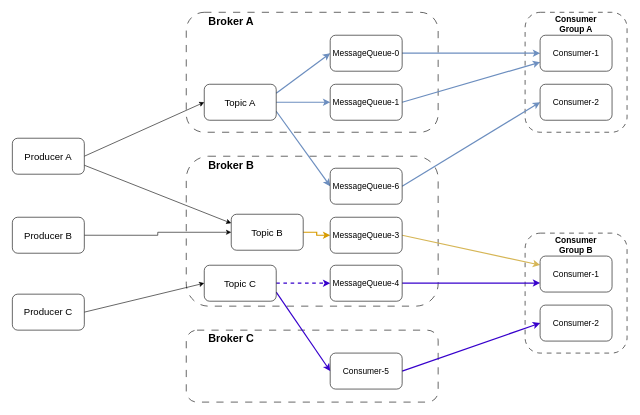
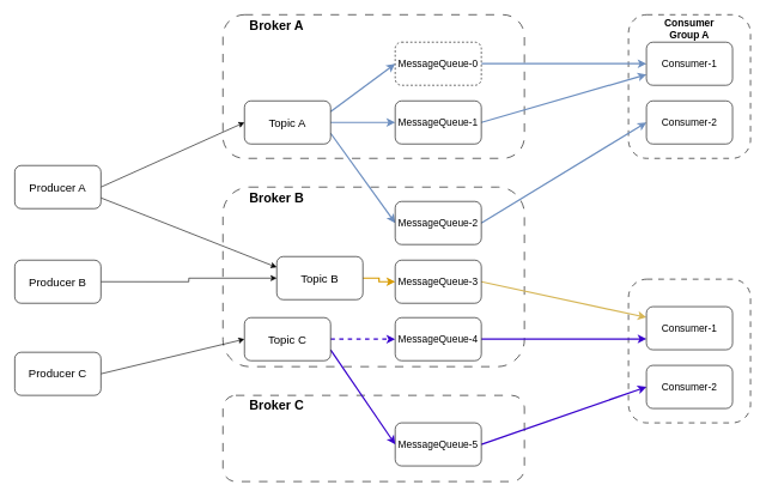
  <mxCell id="0" />
  <mxCell id="1" parent="0" />
  <mxCell id="2" value="" style="rounded=1;whiteSpace=wrap;html=1;dashed=1;dashPattern=8 8;" vertex="1" parent="1"><mxGeometry x="875" y="388.25" width="170" height="200" as="geometry" /></mxCell>
  <mxCell id="3" value="" style="rounded=1;whiteSpace=wrap;html=1;dashed=1;dashPattern=8 8;" vertex="1" parent="1"><mxGeometry x="875" y="20" width="170" height="200" as="geometry" /></mxCell>
  <mxCell id="4" value="" style="rounded=1;whiteSpace=wrap;html=1;dashed=1;dashPattern=12 12;" vertex="1" parent="1"><mxGeometry x="310" y="260" width="420" height="250" as="geometry" /></mxCell>
  <mxCell id="5" value="" style="rounded=1;whiteSpace=wrap;html=1;dashed=1;dashPattern=12 12;" vertex="1" parent="1"><mxGeometry x="310" y="20" width="420" height="200" as="geometry" /></mxCell>
  <mxCell id="6" style="rounded=0;orthogonalLoop=1;jettySize=auto;html=1;exitX=1;exitY=0.5;exitDx=0;exitDy=0;entryX=0;entryY=0.5;entryDx=0;entryDy=0;" edge="1" parent="1" source="8" target="12"><mxGeometry relative="1" as="geometry" /></mxCell>
  <mxCell id="7" style="rounded=0;orthogonalLoop=1;jettySize=auto;html=1;exitX=1;exitY=0.75;exitDx=0;exitDy=0;entryX=0;entryY=0.25;entryDx=0;entryDy=0;" edge="1" parent="1" source="8" target="18"><mxGeometry relative="1" as="geometry" /></mxCell>
  <mxCell id="8" value="&lt;font style=&quot;font-size: 16px;&quot;&gt;Producer A&lt;/font&gt;" style="rounded=1;whiteSpace=wrap;html=1;" vertex="1" parent="1"><mxGeometry x="20" y="230" width="120" height="60" as="geometry" /></mxCell>
  <mxCell id="9" style="rounded=0;orthogonalLoop=1;jettySize=auto;html=1;exitX=1;exitY=0.25;exitDx=0;exitDy=0;entryX=0;entryY=0.5;entryDx=0;entryDy=0;strokeWidth=2;fillColor=#dae8fc;strokeColor=#6c8ebf;" edge="1" parent="1" source="12" target="14"><mxGeometry relative="1" as="geometry" /></mxCell>
  <mxCell id="10" style="edgeStyle=orthogonalEdgeStyle;rounded=0;orthogonalLoop=1;jettySize=auto;html=1;exitX=1;exitY=0.5;exitDx=0;exitDy=0;entryX=0;entryY=0.5;entryDx=0;entryDy=0;strokeWidth=2;fillColor=#dae8fc;strokeColor=#6c8ebf;" edge="1" parent="1" source="12" target="16"><mxGeometry relative="1" as="geometry" /></mxCell>
  <mxCell id="11" style="rounded=0;orthogonalLoop=1;jettySize=auto;html=1;exitX=1;exitY=0.75;exitDx=0;exitDy=0;entryX=0;entryY=0.5;entryDx=0;entryDy=0;strokeWidth=2;fillColor=#dae8fc;strokeColor=#6c8ebf;" edge="1" parent="1" source="12" target="20"><mxGeometry relative="1" as="geometry" /></mxCell>
  <mxCell id="12" value="&lt;font style=&quot;font-size: 16px;&quot;&gt;Topic A&lt;/font&gt;" style="rounded=1;whiteSpace=wrap;html=1;" vertex="1" parent="1"><mxGeometry x="340" y="140" width="120" height="60" as="geometry" /></mxCell>
  <mxCell id="13" style="edgeStyle=orthogonalEdgeStyle;rounded=0;orthogonalLoop=1;jettySize=auto;html=1;exitX=1;exitY=0.5;exitDx=0;exitDy=0;strokeWidth=2;fillColor=#dae8fc;strokeColor=#6c8ebf;" edge="1" parent="1" source="14" target="38"><mxGeometry relative="1" as="geometry" /></mxCell>
- <mxCell id="14" value="&lt;font style=&quot;font-size: 14px;&quot;&gt;MessageQueue-0&lt;/font&gt;" style="rounded=1;whiteSpace=wrap;html=1;" vertex="1" parent="1"><mxGeometry x="550" y="58.25" width="120" height="60" as="geometry" /></mxCell>
+ <mxCell id="14" value="&lt;font style=&quot;font-size: 14px;&quot;&gt;MessageQueue-0&lt;/font&gt;" style="rounded=1;whiteSpace=wrap;html=1;dashed=1;" vertex="1" parent="1"><mxGeometry x="550" y="58.25" width="120" height="60" as="geometry" /></mxCell>
  <mxCell id="15" style="rounded=0;orthogonalLoop=1;jettySize=auto;html=1;exitX=1;exitY=0.5;exitDx=0;exitDy=0;entryX=0;entryY=0.75;entryDx=0;entryDy=0;fillColor=#dae8fc;strokeColor=#6c8ebf;strokeWidth=2;" edge="1" parent="1" source="16" target="38"><mxGeometry relative="1" as="geometry" /></mxCell>
  <mxCell id="16" value="&lt;font style=&quot;font-size: 14px;&quot;&gt;MessageQueue-1&lt;/font&gt;" style="rounded=1;whiteSpace=wrap;html=1;" vertex="1" parent="1"><mxGeometry x="550" y="140" width="120" height="60" as="geometry" /></mxCell>
  <mxCell id="17" style="edgeStyle=orthogonalEdgeStyle;rounded=0;orthogonalLoop=1;jettySize=auto;html=1;exitX=1;exitY=0.5;exitDx=0;exitDy=0;entryX=0;entryY=0.5;entryDx=0;entryDy=0;fillColor=#ffe6cc;strokeColor=#d79b00;strokeWidth=2;" edge="1" parent="1" source="18" target="24"><mxGeometry relative="1" as="geometry" /></mxCell>
  <mxCell id="18" value="&lt;font style=&quot;font-size: 16px;&quot;&gt;Topic B&lt;/font&gt;" style="rounded=1;whiteSpace=wrap;html=1;" vertex="1" parent="1"><mxGeometry x="385" y="356.75" width="120" height="60" as="geometry" /></mxCell>
  <mxCell id="19" style="rounded=0;orthogonalLoop=1;jettySize=auto;html=1;exitX=1;exitY=0.5;exitDx=0;exitDy=0;entryX=0;entryY=0.5;entryDx=0;entryDy=0;strokeWidth=2;fillColor=#dae8fc;strokeColor=#6c8ebf;" edge="1" parent="1" source="20" target="39"><mxGeometry relative="1" as="geometry" /></mxCell>
- <mxCell id="20" value="&lt;font style=&quot;font-size: 14px;&quot;&gt;MessageQueue-6&lt;/font&gt;" style="rounded=1;whiteSpace=wrap;html=1;" vertex="1" parent="1"><mxGeometry x="550" y="280" width="120" height="60" as="geometry" /></mxCell>
+ <mxCell id="20" value="&lt;font style=&quot;font-size: 14px;&quot;&gt;MessageQueue-2&lt;/font&gt;" style="rounded=1;whiteSpace=wrap;html=1;" vertex="1" parent="1"><mxGeometry x="550" y="280" width="120" height="60" as="geometry" /></mxCell>
  <mxCell id="21" style="rounded=0;orthogonalLoop=1;jettySize=auto;html=1;exitX=1;exitY=0.5;exitDx=0;exitDy=0;entryX=0;entryY=0.75;entryDx=0;entryDy=0;strokeWidth=2;fillColor=#6a00ff;strokeColor=#3700CC;" edge="1" parent="1" source="22" target="41"><mxGeometry relative="1" as="geometry" /></mxCell>
  <mxCell id="22" value="&lt;font style=&quot;font-size: 14px;&quot;&gt;MessageQueue-4&lt;/font&gt;" style="rounded=1;whiteSpace=wrap;html=1;" vertex="1" parent="1"><mxGeometry x="550" y="441.75" width="120" height="60" as="geometry" /></mxCell>
  <mxCell id="23" style="rounded=0;orthogonalLoop=1;jettySize=auto;html=1;exitX=1;exitY=0.5;exitDx=0;exitDy=0;entryX=0;entryY=0.25;entryDx=0;entryDy=0;strokeWidth=2;fillColor=#fff2cc;strokeColor=#d6b656;" edge="1" parent="1" source="24" target="41"><mxGeometry relative="1" as="geometry" /></mxCell>
  <mxCell id="24" value="&lt;font style=&quot;font-size: 14px;&quot;&gt;MessageQueue-3&lt;/font&gt;" style="rounded=1;whiteSpace=wrap;html=1;" vertex="1" parent="1"><mxGeometry x="550" y="361.75" width="120" height="60" as="geometry" /></mxCell>
  <mxCell id="25" value="&lt;font style=&quot;font-size: 18px;&quot;&gt;&lt;b&gt;Broker A&lt;/b&gt;&lt;/font&gt;" style="text;html=1;align=center;verticalAlign=middle;whiteSpace=wrap;rounded=0;" vertex="1" parent="1"><mxGeometry x="330" y="20" width="110" height="30" as="geometry" /></mxCell>
  <mxCell id="26" value="&lt;font style=&quot;font-size: 18px;&quot;&gt;&lt;b&gt;Broker B&lt;/b&gt;&lt;/font&gt;" style="text;html=1;align=center;verticalAlign=middle;whiteSpace=wrap;rounded=0;" vertex="1" parent="1"><mxGeometry x="330" y="260" width="110" height="30" as="geometry" /></mxCell>
  <mxCell id="27" value="" style="rounded=1;whiteSpace=wrap;html=1;dashed=1;dashPattern=12 12;" vertex="1" parent="1"><mxGeometry x="310" y="550" width="420" height="120" as="geometry" /></mxCell>
  <mxCell id="28" style="rounded=0;orthogonalLoop=1;jettySize=auto;html=1;exitX=1;exitY=0.5;exitDx=0;exitDy=0;entryX=0;entryY=0.5;entryDx=0;entryDy=0;fillColor=#6a00ff;strokeColor=#3700CC;strokeWidth=2;" edge="1" parent="1" source="29" target="42"><mxGeometry relative="1" as="geometry" /></mxCell>
- <mxCell id="29" value="&lt;font style=&quot;font-size: 14px;&quot;&gt;Consumer-5&lt;/font&gt;" style="rounded=1;whiteSpace=wrap;html=1;" vertex="1" parent="1"><mxGeometry x="550" y="588.25" width="120" height="60" as="geometry" /></mxCell>
+ <mxCell id="29" value="&lt;font style=&quot;font-size: 14px;&quot;&gt;MessageQueue-5&lt;/font&gt;" style="rounded=1;whiteSpace=wrap;html=1;" vertex="1" parent="1"><mxGeometry x="550" y="588.25" width="120" height="60" as="geometry" /></mxCell>
  <mxCell id="30" value="&lt;font style=&quot;font-size: 18px;&quot;&gt;&lt;b&gt;Broker C&lt;/b&gt;&lt;/font&gt;" style="text;html=1;align=center;verticalAlign=middle;whiteSpace=wrap;rounded=0;" vertex="1" parent="1"><mxGeometry x="330" y="550" width="110" height="30" as="geometry" /></mxCell>
  <mxCell id="31" style="edgeStyle=orthogonalEdgeStyle;rounded=0;orthogonalLoop=1;jettySize=auto;html=1;exitX=1;exitY=0.5;exitDx=0;exitDy=0;fillColor=#6a00ff;strokeColor=#3700CC;strokeWidth=2;dashed=1;" edge="1" parent="1" source="33" target="22"><mxGeometry relative="1" as="geometry" /></mxCell>
  <mxCell id="32" style="rounded=0;orthogonalLoop=1;jettySize=auto;html=1;exitX=1;exitY=0.75;exitDx=0;exitDy=0;entryX=0;entryY=0.5;entryDx=0;entryDy=0;fillColor=#6a00ff;strokeColor=#3700CC;strokeWidth=2;" edge="1" parent="1" source="33" target="29"><mxGeometry relative="1" as="geometry" /></mxCell>
  <mxCell id="33" value="&lt;font style=&quot;font-size: 16px;&quot;&gt;Topic C&lt;/font&gt;" style="rounded=1;whiteSpace=wrap;html=1;" vertex="1" parent="1"><mxGeometry x="340" y="441.75" width="120" height="60" as="geometry" /></mxCell>
  <mxCell id="34" style="edgeStyle=orthogonalEdgeStyle;rounded=0;orthogonalLoop=1;jettySize=auto;html=1;exitX=1;exitY=0.5;exitDx=0;exitDy=0;" edge="1" parent="1" source="35" target="18"><mxGeometry relative="1" as="geometry" /></mxCell>
  <mxCell id="35" value="&lt;font style=&quot;font-size: 16px;&quot;&gt;Producer B&lt;/font&gt;" style="rounded=1;whiteSpace=wrap;html=1;" vertex="1" parent="1"><mxGeometry x="20" y="361.75" width="120" height="60" as="geometry" /></mxCell>
  <mxCell id="36" style="rounded=0;orthogonalLoop=1;jettySize=auto;html=1;exitX=1;exitY=0.5;exitDx=0;exitDy=0;entryX=0;entryY=0.5;entryDx=0;entryDy=0;" edge="1" parent="1" source="37" target="33"><mxGeometry relative="1" as="geometry" /></mxCell>
  <mxCell id="37" value="&lt;font style=&quot;font-size: 16px;&quot;&gt;Producer C&lt;/font&gt;" style="rounded=1;whiteSpace=wrap;html=1;" vertex="1" parent="1"><mxGeometry x="20" y="490" width="120" height="60" as="geometry" /></mxCell>
  <mxCell id="38" value="&lt;span style=&quot;font-size: 14px;&quot;&gt;Consumer-1&lt;/span&gt;" style="rounded=1;whiteSpace=wrap;html=1;" vertex="1" parent="1"><mxGeometry x="900" y="58.25" width="120" height="60" as="geometry" /></mxCell>
  <mxCell id="39" value="&lt;span style=&quot;font-size: 14px;&quot;&gt;Consumer-2&lt;/span&gt;" style="rounded=1;whiteSpace=wrap;html=1;" vertex="1" parent="1"><mxGeometry x="900" y="140" width="120" height="60" as="geometry" /></mxCell>
  <mxCell id="40" value="&lt;font style=&quot;font-size: 14px;&quot;&gt;&lt;b style=&quot;&quot;&gt;Consumer Group A&lt;/b&gt;&lt;/font&gt;" style="text;html=1;align=center;verticalAlign=middle;whiteSpace=wrap;rounded=0;" vertex="1" parent="1"><mxGeometry x="905" y="24.25" width="110" height="30" as="geometry" /></mxCell>
  <mxCell id="41" value="&lt;span style=&quot;font-size: 14px;&quot;&gt;Consumer-1&lt;/span&gt;" style="rounded=1;whiteSpace=wrap;html=1;" vertex="1" parent="1"><mxGeometry x="900" y="426.5" width="120" height="60" as="geometry" /></mxCell>
  <mxCell id="42" value="&lt;span style=&quot;font-size: 14px;&quot;&gt;Consumer-2&lt;/span&gt;" style="rounded=1;whiteSpace=wrap;html=1;" vertex="1" parent="1"><mxGeometry x="900" y="508.25" width="120" height="60" as="geometry" /></mxCell>
- <mxCell id="43" value="&lt;font style=&quot;font-size: 14px;&quot;&gt;&lt;b style=&quot;&quot;&gt;Consumer Group B&lt;/b&gt;&lt;/font&gt;" style="text;html=1;align=center;verticalAlign=middle;whiteSpace=wrap;rounded=0;" vertex="1" parent="1"><mxGeometry x="905" y="392.5" width="110" height="30" as="geometry" /></mxCell>
